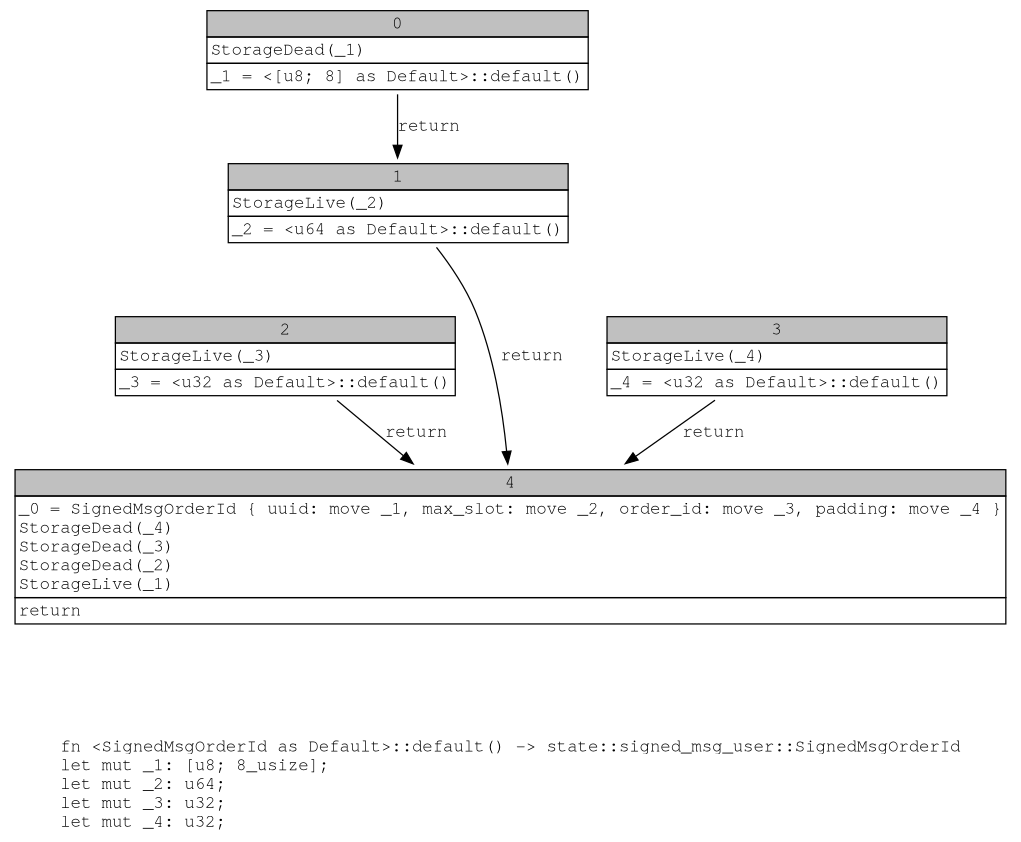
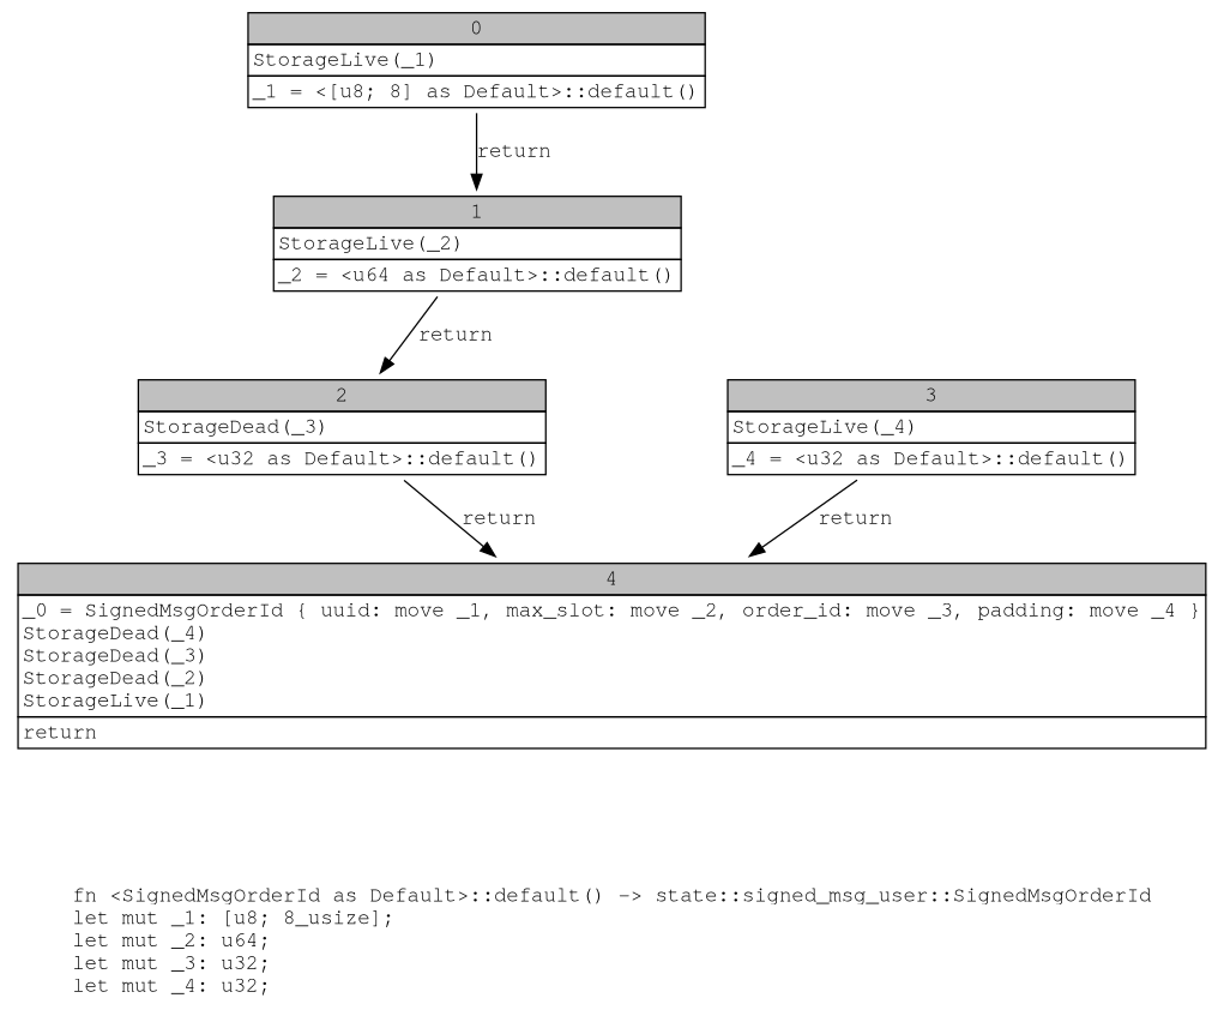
  digraph {
    fontname="Courier, monospace"
    label=<fn &lt;SignedMsgOrderId as Default&gt;::default() -&gt; state::signed_msg_user::SignedMsgOrderId<br align="left"/>let mut _1: [u8; 8_usize];<br align="left"/>let mut _2: u64;<br align="left"/>let mut _3: u32;<br align="left"/>let mut _4: u32;<br align="left"/>>
    node [fontname="Courier, monospace" shape=none]
    edge [fontname="Courier, monospace"]
-   n1 [label=<<table border="0" cellborder="1" cellspacing="0"><tr><td bgcolor="gray" align="center" colspan="1">0</td></tr><tr><td align="left" balign="left">StorageDead(_1)<br/></td></tr><tr><td align="left">_1 = &lt;[u8; 8] as Default&gt;::default()</td></tr></table>>]
+   n1 [label=<<table border="0" cellborder="1" cellspacing="0"><tr><td bgcolor="gray" align="center" colspan="1">0</td></tr><tr><td align="left" balign="left">StorageLive(_1)<br/></td></tr><tr><td align="left">_1 = &lt;[u8; 8] as Default&gt;::default()</td></tr></table>>]
    n2 [label=<<table border="0" cellborder="1" cellspacing="0"><tr><td bgcolor="gray" align="center" colspan="1">1</td></tr><tr><td align="left" balign="left">StorageLive(_2)<br/></td></tr><tr><td align="left">_2 = &lt;u64 as Default&gt;::default()</td></tr></table>>]
-   n3 [label=<<table border="0" cellborder="1" cellspacing="0"><tr><td bgcolor="gray" align="center" colspan="1">2</td></tr><tr><td align="left" balign="left">StorageLive(_3)<br/></td></tr><tr><td align="left">_3 = &lt;u32 as Default&gt;::default()</td></tr></table>>]
+   n3 [label=<<table border="0" cellborder="1" cellspacing="0"><tr><td bgcolor="gray" align="center" colspan="1">2</td></tr><tr><td align="left" balign="left">StorageDead(_3)<br/></td></tr><tr><td align="left">_3 = &lt;u32 as Default&gt;::default()</td></tr></table>>]
    n4 [label=<<table border="0" cellborder="1" cellspacing="0"><tr><td bgcolor="gray" align="center" colspan="1">4</td></tr><tr><td align="left" balign="left">_0 = SignedMsgOrderId { uuid: move _1, max_slot: move _2, order_id: move _3, padding: move _4 }<br/>StorageDead(_4)<br/>StorageDead(_3)<br/>StorageDead(_2)<br/>StorageLive(_1)<br/></td></tr><tr><td align="left">return</td></tr></table>>]
    n5 [label=<<table border="0" cellborder="1" cellspacing="0"><tr><td bgcolor="gray" align="center" colspan="1">3</td></tr><tr><td align="left" balign="left">StorageLive(_4)<br/></td></tr><tr><td align="left">_4 = &lt;u32 as Default&gt;::default()</td></tr></table>>]
    n1 -> n2 [label=return]
-   n2 -> n4 [label=return]
+   n2 -> n3 [label=return]
    n3 -> n4 [label=return]
    n5 -> n4 [label=return]
  }
